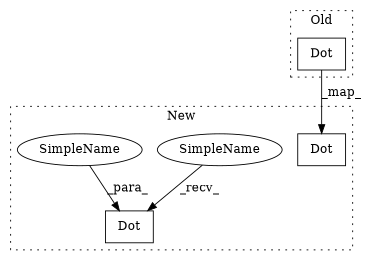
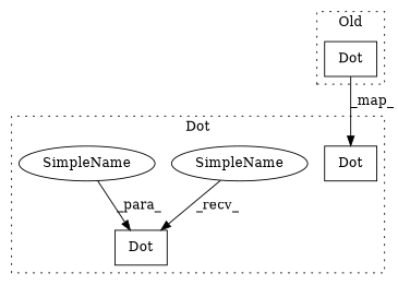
  digraph {
    node [a=32 l="4,1" shape=box]
    n1 [label=Dot s="5744,5775"]
    n2 [label=Dot s="5971,6002"]
    n3 [a=42 l=7 label=SimpleName s=5963 shape=ellipse]
    n4 [a=42 l=10 label=SimpleName s=5975 shape=ellipse]
    n5 [label=Dot s="6097,6128"]
    subgraph cluster_1 {
-     label=New
+     label=Dot
      style=dotted
      n1
      n2
      n3
      n4
    }
    subgraph cluster_2 {
      label=Old
      style=dotted
      n5
    }
    n3 -> n2 [label=_recv_]
    n4 -> n2 [label=_para_]
    n5 -> n1 [label=_map_]
  }
